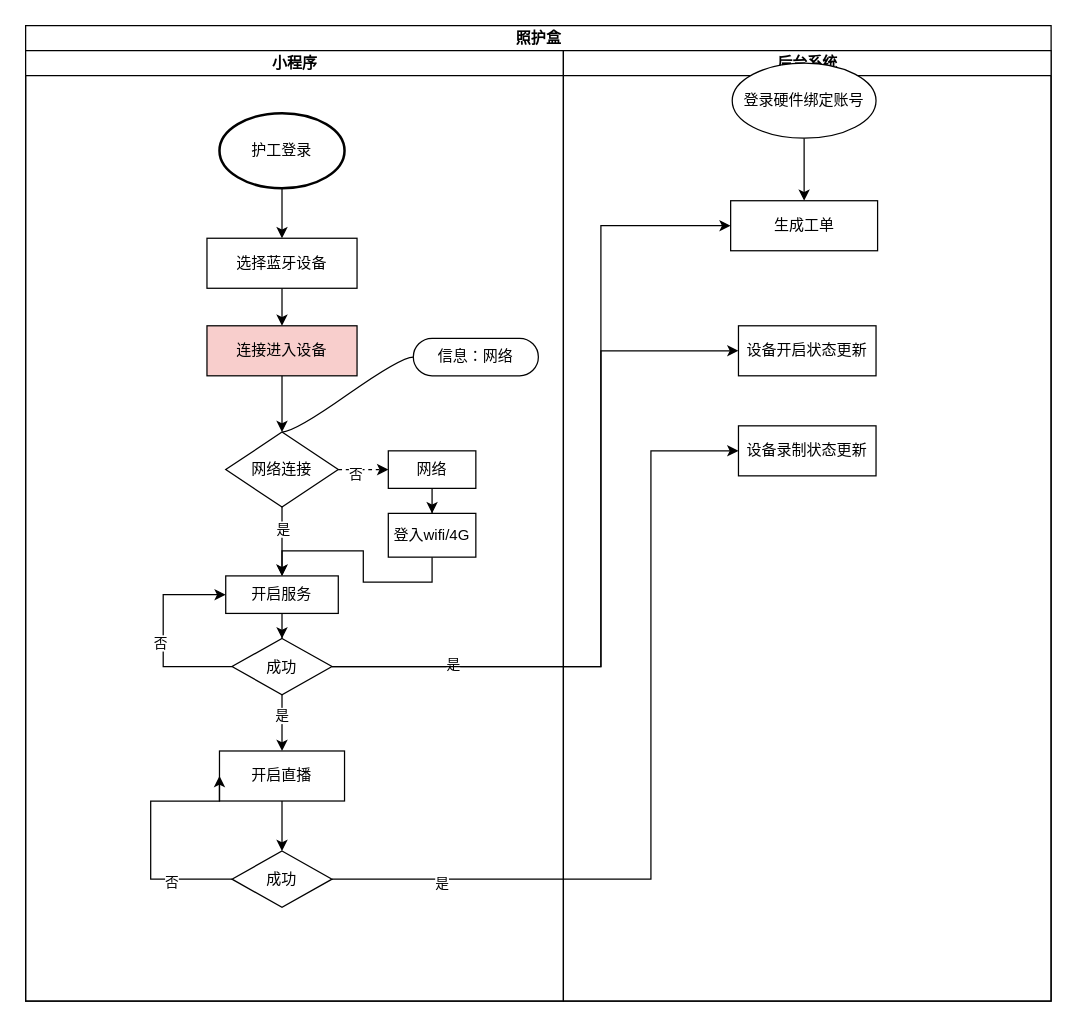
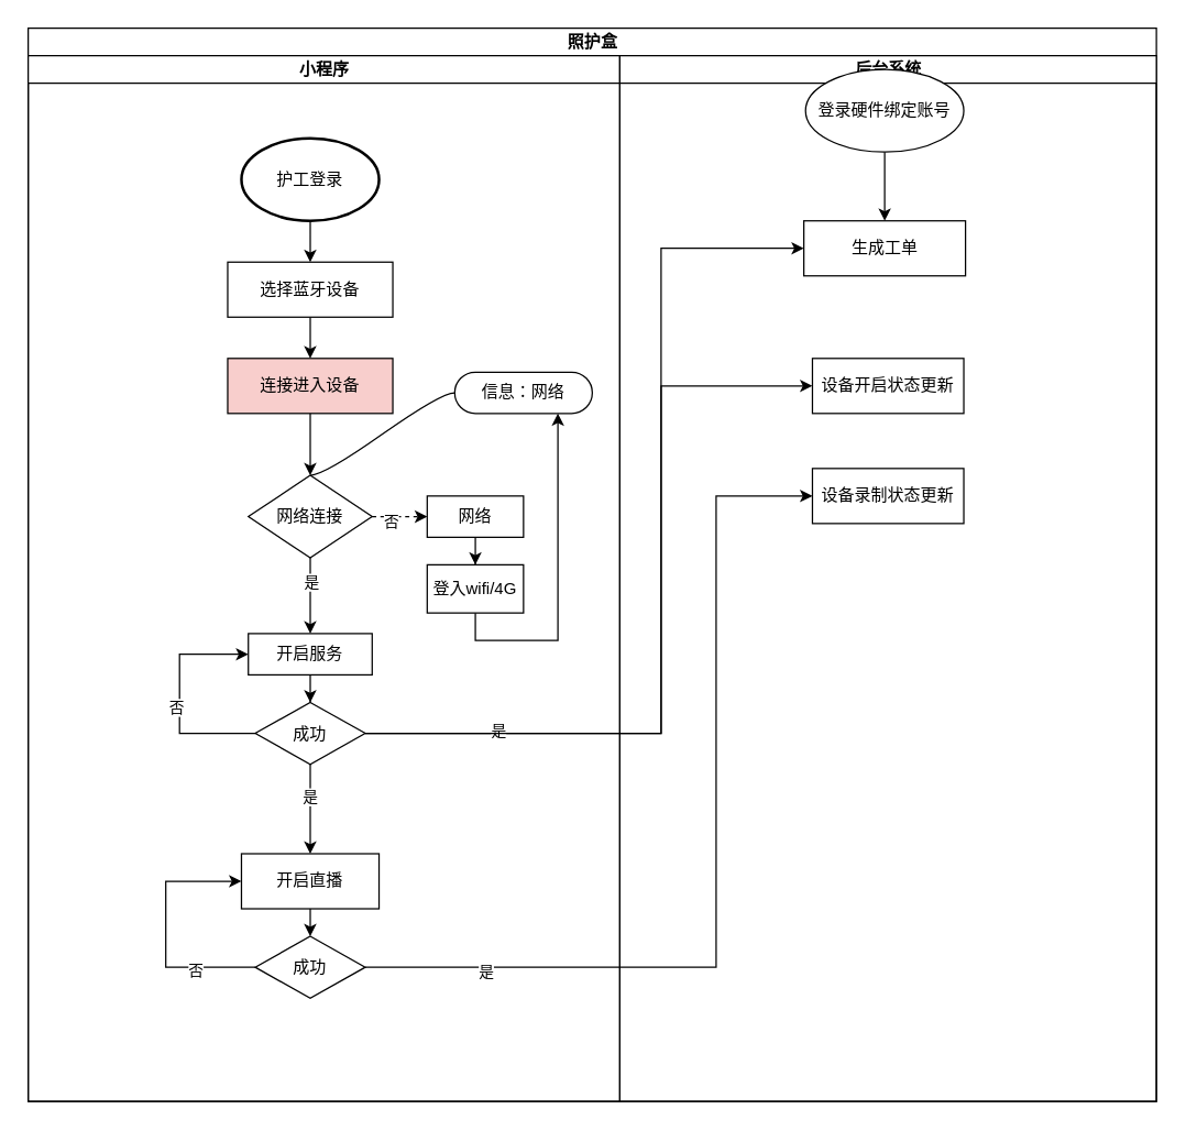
  <mxCell id="0" />
  <mxCell id="1" parent="0" />
  <mxCell id="2" value="照护盒" style="swimlane;childLayout=stackLayout;resizeParent=1;resizeParentMax=0;startSize=20;html=1;" vertex="1" parent="1"><mxGeometry x="20" y="20" width="820" height="780" as="geometry" /></mxCell>
  <mxCell id="3" value="小程序" style="swimlane;startSize=20;html=1;" vertex="1" parent="2"><mxGeometry y="20" width="430" height="760" as="geometry" /></mxCell>
  <mxCell id="4" style="edgeStyle=orthogonalEdgeStyle;rounded=0;orthogonalLoop=1;jettySize=auto;html=1;exitX=0.5;exitY=1;exitDx=0;exitDy=0;exitPerimeter=0;" edge="1" parent="3" source="5" target="7"><mxGeometry relative="1" as="geometry" /></mxCell>
- <mxCell id="5" value="护工登录" style="strokeWidth=2;html=1;shape=mxgraph.flowchart.start_1;whiteSpace=wrap;" vertex="1" parent="3"><mxGeometry x="155" y="50" width="100" height="60" as="geometry" /></mxCell>
+ <mxCell id="5" value="护工登录" style="strokeWidth=2;html=1;shape=mxgraph.flowchart.start_1;whiteSpace=wrap;" vertex="1" parent="3"><mxGeometry x="155" y="60" width="100" height="60" as="geometry" /></mxCell>
  <mxCell id="6" style="edgeStyle=orthogonalEdgeStyle;rounded=0;orthogonalLoop=1;jettySize=auto;html=1;exitX=0.5;exitY=1;exitDx=0;exitDy=0;entryX=0.5;entryY=0;entryDx=0;entryDy=0;" edge="1" parent="3" source="7" target="9"><mxGeometry relative="1" as="geometry" /></mxCell>
  <mxCell id="7" value="选择蓝牙设备" style="rounded=0;whiteSpace=wrap;html=1;" vertex="1" parent="3"><mxGeometry x="145" y="150" width="120" height="40" as="geometry" /></mxCell>
  <mxCell id="8" style="edgeStyle=orthogonalEdgeStyle;rounded=0;orthogonalLoop=1;jettySize=auto;html=1;exitX=0.5;exitY=1;exitDx=0;exitDy=0;" edge="1" parent="3" source="9" target="14"><mxGeometry relative="1" as="geometry" /></mxCell>
  <mxCell id="9" value="连接进入设备" style="rounded=0;whiteSpace=wrap;html=1;fillColor=#f8cecc;" vertex="1" parent="3"><mxGeometry x="145" y="220" width="120" height="40" as="geometry" /></mxCell>
  <mxCell id="10" style="edgeStyle=orthogonalEdgeStyle;rounded=0;orthogonalLoop=1;jettySize=auto;html=1;exitX=0.5;exitY=1;exitDx=0;exitDy=0;entryX=0.5;entryY=0;entryDx=0;entryDy=0;" edge="1" parent="3" source="14" target="16"><mxGeometry relative="1" as="geometry"><Array as="points"><mxPoint x="205" y="380" /><mxPoint x="205" y="380" /></Array></mxGeometry></mxCell>
  <mxCell id="11" value="是" style="edgeLabel;html=1;align=center;verticalAlign=middle;resizable=0;points=[];" vertex="1" connectable="0" parent="10"><mxGeometry x="-0.04" y="4" relative="1" as="geometry"><mxPoint x="-4" y="-9" as="offset" /></mxGeometry></mxCell>
  <mxCell id="12" style="edgeStyle=orthogonalEdgeStyle;rounded=0;orthogonalLoop=1;jettySize=auto;html=1;exitX=1;exitY=0.5;exitDx=0;exitDy=0;entryX=0;entryY=0.5;entryDx=0;entryDy=0;dashed=1;" edge="1" parent="3" source="14" target="19"><mxGeometry relative="1" as="geometry" /></mxCell>
  <mxCell id="13" value="否" style="edgeLabel;html=1;align=center;verticalAlign=middle;resizable=0;points=[];" vertex="1" connectable="0" parent="12"><mxGeometry x="-0.333" y="-3" relative="1" as="geometry"><mxPoint as="offset" /></mxGeometry></mxCell>
  <mxCell id="14" value="网络连接" style="rhombus;whiteSpace=wrap;html=1;" vertex="1" parent="3"><mxGeometry x="160" y="305" width="90" height="60" as="geometry" /></mxCell>
  <mxCell id="15" value="" style="edgeStyle=orthogonalEdgeStyle;rounded=0;orthogonalLoop=1;jettySize=auto;html=1;" edge="1" parent="3" source="16" target="27"><mxGeometry relative="1" as="geometry" /></mxCell>
  <mxCell id="16" value="开启服务" style="rounded=0;whiteSpace=wrap;html=1;" vertex="1" parent="3"><mxGeometry x="160" y="420" width="90" height="30" as="geometry" /></mxCell>
  <mxCell id="17" value="信息：网络" style="whiteSpace=wrap;html=1;rounded=1;arcSize=50;align=center;verticalAlign=middle;strokeWidth=1;autosize=1;spacing=4;treeFolding=1;treeMoving=1;newEdgeStyle={&quot;edgeStyle&quot;:&quot;entityRelationEdgeStyle&quot;,&quot;startArrow&quot;:&quot;none&quot;,&quot;endArrow&quot;:&quot;none&quot;,&quot;segment&quot;:10,&quot;curved&quot;:1};" vertex="1" parent="3"><mxGeometry x="310" y="230" width="100" height="30" as="geometry" /></mxCell>
  <mxCell id="18" value="" style="edgeStyle=entityRelationEdgeStyle;startArrow=none;endArrow=none;segment=10;curved=1;rounded=0;exitX=0.5;exitY=0;exitDx=0;exitDy=0;" edge="1" target="17" parent="3" source="14"><mxGeometry relative="1" as="geometry"><mxPoint x="225" y="310" as="sourcePoint" /></mxGeometry></mxCell>
  <mxCell id="19" value="网络" style="rounded=0;whiteSpace=wrap;html=1;" vertex="1" parent="3"><mxGeometry x="290" y="320" width="70" height="30" as="geometry" /></mxCell>
- <mxCell id="20" style="edgeStyle=orthogonalEdgeStyle;rounded=0;orthogonalLoop=1;jettySize=auto;html=1;exitX=0.5;exitY=1;exitDx=0;exitDy=0;" edge="1" parent="3" source="21" target="16"><mxGeometry relative="1" as="geometry" /></mxCell>
+ <mxCell id="20" style="edgeStyle=orthogonalEdgeStyle;rounded=0;orthogonalLoop=1;jettySize=auto;html=1;exitX=0.5;exitY=1;exitDx=0;exitDy=0;entryX=0.75;entryY=1;entryDx=0;entryDy=0;" edge="1" parent="3" source="21" target="17"><mxGeometry relative="1" as="geometry" /></mxCell>
  <mxCell id="21" value="登入wifi/4G" style="rounded=0;whiteSpace=wrap;html=1;" vertex="1" parent="3"><mxGeometry x="290" y="370" width="70" height="35" as="geometry" /></mxCell>
  <mxCell id="22" style="edgeStyle=orthogonalEdgeStyle;rounded=0;orthogonalLoop=1;jettySize=auto;html=1;exitX=0.5;exitY=1;exitDx=0;exitDy=0;" edge="1" parent="3" source="19" target="21"><mxGeometry relative="1" as="geometry" /></mxCell>
  <mxCell id="23" style="edgeStyle=orthogonalEdgeStyle;rounded=0;orthogonalLoop=1;jettySize=auto;html=1;exitX=0;exitY=0.5;exitDx=0;exitDy=0;entryX=0;entryY=0.5;entryDx=0;entryDy=0;" edge="1" parent="3" source="27" target="16"><mxGeometry relative="1" as="geometry"><Array as="points"><mxPoint x="110" y="493" /><mxPoint x="110" y="435" /></Array></mxGeometry></mxCell>
  <mxCell id="24" value="否" style="edgeLabel;html=1;align=center;verticalAlign=middle;resizable=0;points=[];" vertex="1" connectable="0" parent="23"><mxGeometry x="-0.095" y="3" relative="1" as="geometry"><mxPoint as="offset" /></mxGeometry></mxCell>
  <mxCell id="25" style="edgeStyle=orthogonalEdgeStyle;rounded=0;orthogonalLoop=1;jettySize=auto;html=1;exitX=0.5;exitY=1;exitDx=0;exitDy=0;" edge="1" parent="3" source="27" target="29"><mxGeometry relative="1" as="geometry" /></mxCell>
  <mxCell id="26" value="是" style="edgeLabel;html=1;align=center;verticalAlign=middle;resizable=0;points=[];" vertex="1" connectable="0" parent="25"><mxGeometry x="-0.284" y="-1" relative="1" as="geometry"><mxPoint as="offset" /></mxGeometry></mxCell>
  <mxCell id="27" value="成功" style="rhombus;whiteSpace=wrap;html=1;rounded=0;" vertex="1" parent="3"><mxGeometry x="165" y="470" width="80" height="45" as="geometry" /></mxCell>
  <mxCell id="28" style="edgeStyle=orthogonalEdgeStyle;rounded=0;orthogonalLoop=1;jettySize=auto;html=1;exitX=0.5;exitY=1;exitDx=0;exitDy=0;entryX=0.5;entryY=0;entryDx=0;entryDy=0;" edge="1" parent="3" source="29" target="32"><mxGeometry relative="1" as="geometry" /></mxCell>
- <mxCell id="29" value="开启直播" style="rounded=0;whiteSpace=wrap;html=1;" vertex="1" parent="3"><mxGeometry x="155" y="560" width="100" height="40" as="geometry" /></mxCell>
+ <mxCell id="29" value="开启直播" style="rounded=0;whiteSpace=wrap;html=1;" vertex="1" parent="3"><mxGeometry x="155" y="580" width="100" height="40" as="geometry" /></mxCell>
  <mxCell id="30" style="edgeStyle=orthogonalEdgeStyle;rounded=0;orthogonalLoop=1;jettySize=auto;html=1;exitX=0;exitY=0.5;exitDx=0;exitDy=0;entryX=0;entryY=0.5;entryDx=0;entryDy=0;" edge="1" parent="3" source="32" target="29"><mxGeometry relative="1" as="geometry"><Array as="points"><mxPoint x="100" y="663" /><mxPoint x="100" y="600" /></Array></mxGeometry></mxCell>
  <mxCell id="31" value="否" style="edgeLabel;html=1;align=center;verticalAlign=middle;resizable=0;points=[];" vertex="1" connectable="0" parent="30"><mxGeometry x="-0.518" y="2" relative="1" as="geometry"><mxPoint as="offset" /></mxGeometry></mxCell>
  <mxCell id="32" value="成功" style="rhombus;whiteSpace=wrap;html=1;rounded=0;" vertex="1" parent="3"><mxGeometry x="165" y="640" width="80" height="45" as="geometry" /></mxCell>
  <mxCell id="33" value="后台系统" style="swimlane;startSize=20;html=1;" vertex="1" parent="2"><mxGeometry x="430" y="20" width="390" height="760" as="geometry" /></mxCell>
  <mxCell id="34" style="edgeStyle=orthogonalEdgeStyle;rounded=0;orthogonalLoop=1;jettySize=auto;html=1;exitX=0.5;exitY=1;exitDx=0;exitDy=0;entryX=0.5;entryY=0;entryDx=0;entryDy=0;" edge="1" parent="33" source="35" target="36"><mxGeometry relative="1" as="geometry" /></mxCell>
  <mxCell id="35" value="登录硬件绑定账号" style="ellipse;whiteSpace=wrap;html=1;" vertex="1" parent="33"><mxGeometry x="135" y="10" width="115" height="60" as="geometry" /></mxCell>
  <mxCell id="36" value="生成工单" style="rounded=0;whiteSpace=wrap;html=1;" vertex="1" parent="33"><mxGeometry x="133.75" y="120" width="117.5" height="40" as="geometry" /></mxCell>
  <mxCell id="37" value="设备开启状态更新" style="rounded=0;whiteSpace=wrap;html=1;" vertex="1" parent="33"><mxGeometry x="140" y="220" width="110" height="40" as="geometry" /></mxCell>
  <mxCell id="38" value="设备录制状态更新" style="rounded=0;whiteSpace=wrap;html=1;" vertex="1" parent="33"><mxGeometry x="140" y="300" width="110" height="40" as="geometry" /></mxCell>
  <mxCell id="39" style="edgeStyle=orthogonalEdgeStyle;rounded=0;orthogonalLoop=1;jettySize=auto;html=1;exitX=1;exitY=0.5;exitDx=0;exitDy=0;entryX=0;entryY=0.5;entryDx=0;entryDy=0;" edge="1" parent="2" source="27" target="36"><mxGeometry relative="1" as="geometry"><Array as="points"><mxPoint x="460" y="513" /><mxPoint x="460" y="160" /></Array></mxGeometry></mxCell>
  <mxCell id="40" value="是" style="edgeLabel;html=1;align=center;verticalAlign=middle;resizable=0;points=[];" vertex="1" connectable="0" parent="39"><mxGeometry x="-0.714" y="3" relative="1" as="geometry"><mxPoint y="1" as="offset" /></mxGeometry></mxCell>
  <mxCell id="41" style="edgeStyle=orthogonalEdgeStyle;rounded=0;orthogonalLoop=1;jettySize=auto;html=1;exitX=1;exitY=0.5;exitDx=0;exitDy=0;entryX=0;entryY=0.5;entryDx=0;entryDy=0;" edge="1" parent="2" source="27" target="37"><mxGeometry relative="1" as="geometry"><Array as="points"><mxPoint x="460" y="513" /><mxPoint x="460" y="260" /></Array></mxGeometry></mxCell>
  <mxCell id="42" style="edgeStyle=orthogonalEdgeStyle;rounded=0;orthogonalLoop=1;jettySize=auto;html=1;exitX=1;exitY=0.5;exitDx=0;exitDy=0;entryX=0;entryY=0.5;entryDx=0;entryDy=0;" edge="1" parent="2" source="32" target="38"><mxGeometry relative="1" as="geometry"><Array as="points"><mxPoint x="500" y="683" /><mxPoint x="500" y="340" /></Array></mxGeometry></mxCell>
  <mxCell id="43" value="是" style="edgeLabel;html=1;align=center;verticalAlign=middle;resizable=0;points=[];" vertex="1" connectable="0" parent="42"><mxGeometry x="-0.739" y="-2" relative="1" as="geometry"><mxPoint y="1" as="offset" /></mxGeometry></mxCell>
